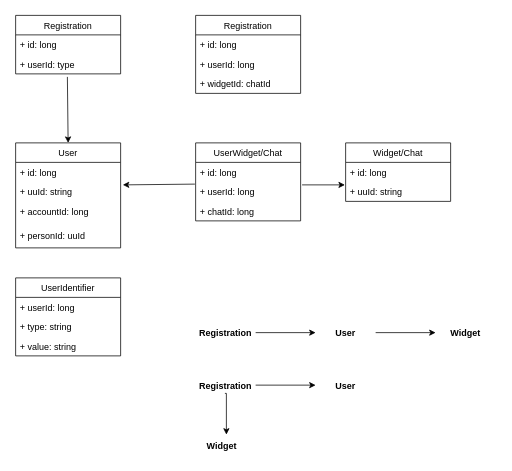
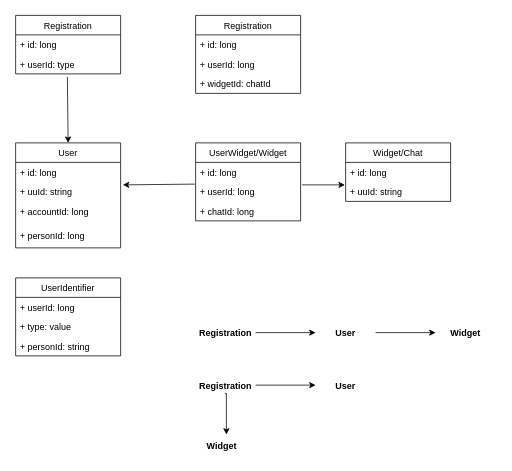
  <mxCell id="0" />
  <mxCell id="1" parent="0" />
  <mxCell id="2" value="User" style="swimlane;fontStyle=0;childLayout=stackLayout;horizontal=1;startSize=26;fillColor=none;horizontalStack=0;resizeParent=1;resizeParentMax=0;resizeLast=0;collapsible=1;marginBottom=0;" vertex="1" parent="1"><mxGeometry x="20" y="190" width="140" height="140" as="geometry" /></mxCell>
  <mxCell id="3" value="+ id: long" style="text;strokeColor=none;fillColor=none;align=left;verticalAlign=top;spacingLeft=4;spacingRight=4;overflow=hidden;rotatable=0;points=[[0,0.5],[1,0.5]];portConstraint=eastwest;" vertex="1" parent="2"><mxGeometry y="26" width="140" height="26" as="geometry" /></mxCell>
  <mxCell id="4" value="+ uuId: string" style="text;strokeColor=none;fillColor=none;align=left;verticalAlign=top;spacingLeft=4;spacingRight=4;overflow=hidden;rotatable=0;points=[[0,0.5],[1,0.5]];portConstraint=eastwest;" vertex="1" parent="2"><mxGeometry y="52" width="140" height="26" as="geometry" /></mxCell>
  <mxCell id="5" value="+ accountId: long" style="text;strokeColor=none;fillColor=none;align=left;verticalAlign=top;spacingLeft=4;spacingRight=4;overflow=hidden;rotatable=0;points=[[0,0.5],[1,0.5]];portConstraint=eastwest;" vertex="1" parent="2"><mxGeometry y="78" width="140" height="32" as="geometry" /></mxCell>
- <mxCell id="6" value="+ personId: uuId" style="text;strokeColor=none;fillColor=none;align=left;verticalAlign=top;spacingLeft=4;spacingRight=4;overflow=hidden;rotatable=0;points=[[0,0.5],[1,0.5]];portConstraint=eastwest;" vertex="1" parent="2"><mxGeometry y="110" width="140" height="30" as="geometry" /></mxCell>
- <mxCell id="7" value="UserWidget/Chat" style="swimlane;fontStyle=0;childLayout=stackLayout;horizontal=1;startSize=26;fillColor=none;horizontalStack=0;resizeParent=1;resizeParentMax=0;resizeLast=0;collapsible=1;marginBottom=0;" vertex="1" parent="1"><mxGeometry x="260" y="190" width="140" height="104" as="geometry" /></mxCell>
+ <mxCell id="6" value="+ personId: long" style="text;strokeColor=none;fillColor=none;align=left;verticalAlign=top;spacingLeft=4;spacingRight=4;overflow=hidden;rotatable=0;points=[[0,0.5],[1,0.5]];portConstraint=eastwest;" vertex="1" parent="2"><mxGeometry y="110" width="140" height="30" as="geometry" /></mxCell>
+ <mxCell id="7" value="UserWidget/Widget" style="swimlane;fontStyle=0;childLayout=stackLayout;horizontal=1;startSize=26;fillColor=none;horizontalStack=0;resizeParent=1;resizeParentMax=0;resizeLast=0;collapsible=1;marginBottom=0;" vertex="1" parent="1"><mxGeometry x="260" y="190" width="140" height="104" as="geometry" /></mxCell>
  <mxCell id="8" value="+ id: long" style="text;strokeColor=none;fillColor=none;align=left;verticalAlign=top;spacingLeft=4;spacingRight=4;overflow=hidden;rotatable=0;points=[[0,0.5],[1,0.5]];portConstraint=eastwest;" vertex="1" parent="7"><mxGeometry y="26" width="140" height="26" as="geometry" /></mxCell>
  <mxCell id="9" value="+ userId: long" style="text;strokeColor=none;fillColor=none;align=left;verticalAlign=top;spacingLeft=4;spacingRight=4;overflow=hidden;rotatable=0;points=[[0,0.5],[1,0.5]];portConstraint=eastwest;" vertex="1" parent="7"><mxGeometry y="52" width="140" height="26" as="geometry" /></mxCell>
  <mxCell id="10" value="+ chatId: long" style="text;strokeColor=none;fillColor=none;align=left;verticalAlign=top;spacingLeft=4;spacingRight=4;overflow=hidden;rotatable=0;points=[[0,0.5],[1,0.5]];portConstraint=eastwest;" vertex="1" parent="7"><mxGeometry y="78" width="140" height="26" as="geometry" /></mxCell>
  <mxCell id="11" value="Widget/Chat" style="swimlane;fontStyle=0;childLayout=stackLayout;horizontal=1;startSize=26;fillColor=none;horizontalStack=0;resizeParent=1;resizeParentMax=0;resizeLast=0;collapsible=1;marginBottom=0;" vertex="1" parent="1"><mxGeometry x="460" y="190" width="140" height="78" as="geometry" /></mxCell>
  <mxCell id="12" value="+ id: long" style="text;strokeColor=none;fillColor=none;align=left;verticalAlign=top;spacingLeft=4;spacingRight=4;overflow=hidden;rotatable=0;points=[[0,0.5],[1,0.5]];portConstraint=eastwest;" vertex="1" parent="11"><mxGeometry y="26" width="140" height="26" as="geometry" /></mxCell>
  <mxCell id="13" value="+ uuId: string" style="text;strokeColor=none;fillColor=none;align=left;verticalAlign=top;spacingLeft=4;spacingRight=4;overflow=hidden;rotatable=0;points=[[0,0.5],[1,0.5]];portConstraint=eastwest;" vertex="1" parent="11"><mxGeometry y="52" width="140" height="26" as="geometry" /></mxCell>
  <mxCell id="14" value="" style="endArrow=classic;html=1;entryX=1.021;entryY=0.154;entryDx=0;entryDy=0;entryPerimeter=0;exitX=-0.007;exitY=0.115;exitDx=0;exitDy=0;exitPerimeter=0;" edge="1" parent="1" source="9" target="4"><mxGeometry width="50" height="50" relative="1" as="geometry"><mxPoint x="250" y="246" as="sourcePoint" /><mxPoint x="390" y="200" as="targetPoint" /></mxGeometry></mxCell>
  <mxCell id="15" value="" style="endArrow=classic;html=1;exitX=1.014;exitY=0.154;exitDx=0;exitDy=0;exitPerimeter=0;entryX=-0.007;entryY=0.154;entryDx=0;entryDy=0;entryPerimeter=0;" edge="1" parent="1" source="9" target="13"><mxGeometry width="50" height="50" relative="1" as="geometry"><mxPoint x="340" y="250" as="sourcePoint" /><mxPoint x="457" y="260" as="targetPoint" /></mxGeometry></mxCell>
  <mxCell id="16" value="Registration" style="swimlane;fontStyle=0;childLayout=stackLayout;horizontal=1;startSize=26;fillColor=none;horizontalStack=0;resizeParent=1;resizeParentMax=0;resizeLast=0;collapsible=1;marginBottom=0;" vertex="1" parent="1"><mxGeometry x="20" y="20" width="140" height="78" as="geometry" /></mxCell>
  <mxCell id="17" value="+ id: long" style="text;strokeColor=none;fillColor=none;align=left;verticalAlign=top;spacingLeft=4;spacingRight=4;overflow=hidden;rotatable=0;points=[[0,0.5],[1,0.5]];portConstraint=eastwest;" vertex="1" parent="16"><mxGeometry y="26" width="140" height="26" as="geometry" /></mxCell>
  <mxCell id="18" value="+ userId: type" style="text;strokeColor=none;fillColor=none;align=left;verticalAlign=top;spacingLeft=4;spacingRight=4;overflow=hidden;rotatable=0;points=[[0,0.5],[1,0.5]];portConstraint=eastwest;" vertex="1" parent="16"><mxGeometry y="52" width="140" height="26" as="geometry" /></mxCell>
  <mxCell id="19" value="" style="endArrow=classic;html=1;entryX=0.5;entryY=0;entryDx=0;entryDy=0;exitX=0.493;exitY=1.154;exitDx=0;exitDy=0;exitPerimeter=0;" edge="1" parent="1" source="18" target="2"><mxGeometry width="50" height="50" relative="1" as="geometry"><mxPoint x="450" y="124" as="sourcePoint" /><mxPoint x="500" y="74" as="targetPoint" /></mxGeometry></mxCell>
  <mxCell id="20" value="Registration" style="swimlane;fontStyle=0;childLayout=stackLayout;horizontal=1;startSize=26;fillColor=none;horizontalStack=0;resizeParent=1;resizeParentMax=0;resizeLast=0;collapsible=1;marginBottom=0;" vertex="1" parent="1"><mxGeometry x="260" y="20" width="140" height="104" as="geometry"><mxRectangle x="120" y="160" width="100" height="26" as="alternateBounds" /></mxGeometry></mxCell>
  <mxCell id="21" value="+ id: long" style="text;strokeColor=none;fillColor=none;align=left;verticalAlign=top;spacingLeft=4;spacingRight=4;overflow=hidden;rotatable=0;points=[[0,0.5],[1,0.5]];portConstraint=eastwest;" vertex="1" parent="20"><mxGeometry y="26" width="140" height="26" as="geometry" /></mxCell>
  <mxCell id="22" value="+ userId: long" style="text;strokeColor=none;fillColor=none;align=left;verticalAlign=top;spacingLeft=4;spacingRight=4;overflow=hidden;rotatable=0;points=[[0,0.5],[1,0.5]];portConstraint=eastwest;" vertex="1" parent="20"><mxGeometry y="52" width="140" height="26" as="geometry" /></mxCell>
  <mxCell id="23" value="+ widgetId: chatId" style="text;strokeColor=none;fillColor=none;align=left;verticalAlign=top;spacingLeft=4;spacingRight=4;overflow=hidden;rotatable=0;points=[[0,0.5],[1,0.5]];portConstraint=eastwest;" vertex="1" parent="20"><mxGeometry y="78" width="140" height="26" as="geometry" /></mxCell>
  <mxCell id="24" value="UserIdentifier" style="swimlane;fontStyle=0;childLayout=stackLayout;horizontal=1;startSize=26;fillColor=none;horizontalStack=0;resizeParent=1;resizeParentMax=0;resizeLast=0;collapsible=1;marginBottom=0;" vertex="1" parent="1"><mxGeometry x="20" y="370" width="140" height="104" as="geometry" /></mxCell>
  <mxCell id="25" value="+ userId: long" style="text;strokeColor=none;fillColor=none;align=left;verticalAlign=top;spacingLeft=4;spacingRight=4;overflow=hidden;rotatable=0;points=[[0,0.5],[1,0.5]];portConstraint=eastwest;" vertex="1" parent="24"><mxGeometry y="26" width="140" height="26" as="geometry" /></mxCell>
- <mxCell id="26" value="+ type: string" style="text;strokeColor=none;fillColor=none;align=left;verticalAlign=top;spacingLeft=4;spacingRight=4;overflow=hidden;rotatable=0;points=[[0,0.5],[1,0.5]];portConstraint=eastwest;" vertex="1" parent="24"><mxGeometry y="52" width="140" height="26" as="geometry" /></mxCell>
- <mxCell id="27" value="+ value: string" style="text;strokeColor=none;fillColor=none;align=left;verticalAlign=top;spacingLeft=4;spacingRight=4;overflow=hidden;rotatable=0;points=[[0,0.5],[1,0.5]];portConstraint=eastwest;" vertex="1" parent="24"><mxGeometry y="78" width="140" height="26" as="geometry" /></mxCell>
+ <mxCell id="26" value="+ type: value" style="text;strokeColor=none;fillColor=none;align=left;verticalAlign=top;spacingLeft=4;spacingRight=4;overflow=hidden;rotatable=0;points=[[0,0.5],[1,0.5]];portConstraint=eastwest;" vertex="1" parent="24"><mxGeometry y="52" width="140" height="26" as="geometry" /></mxCell>
+ <mxCell id="27" value="+ personId: string" style="text;strokeColor=none;fillColor=none;align=left;verticalAlign=top;spacingLeft=4;spacingRight=4;overflow=hidden;rotatable=0;points=[[0,0.5],[1,0.5]];portConstraint=eastwest;" vertex="1" parent="24"><mxGeometry y="78" width="140" height="26" as="geometry" /></mxCell>
  <mxCell id="28" value="" style="edgeStyle=orthogonalEdgeStyle;rounded=0;orthogonalLoop=1;jettySize=auto;html=1;" edge="1" parent="1" source="29" target="31"><mxGeometry relative="1" as="geometry" /></mxCell>
  <mxCell id="29" value="Registration" style="text;align=center;fontStyle=1;verticalAlign=middle;spacingLeft=3;spacingRight=3;strokeColor=none;rotatable=0;points=[[0,0.5],[1,0.5]];portConstraint=eastwest;" vertex="1" parent="1"><mxGeometry x="260" y="430" width="80" height="26" as="geometry" /></mxCell>
  <mxCell id="30" value="" style="edgeStyle=orthogonalEdgeStyle;rounded=0;orthogonalLoop=1;jettySize=auto;html=1;" edge="1" parent="1" source="31" target="32"><mxGeometry relative="1" as="geometry" /></mxCell>
  <mxCell id="31" value="User" style="text;align=center;fontStyle=1;verticalAlign=middle;spacingLeft=3;spacingRight=3;strokeColor=none;rotatable=0;points=[[0,0.5],[1,0.5]];portConstraint=eastwest;" vertex="1" parent="1"><mxGeometry x="420" y="430" width="80" height="26" as="geometry" /></mxCell>
  <mxCell id="32" value="Widget" style="text;align=center;fontStyle=1;verticalAlign=middle;spacingLeft=3;spacingRight=3;strokeColor=none;rotatable=0;points=[[0,0.5],[1,0.5]];portConstraint=eastwest;" vertex="1" parent="1"><mxGeometry x="580" y="430" width="80" height="26" as="geometry" /></mxCell>
  <mxCell id="33" value="" style="edgeStyle=orthogonalEdgeStyle;rounded=0;orthogonalLoop=1;jettySize=auto;html=1;" edge="1" parent="1" source="35" target="36"><mxGeometry relative="1" as="geometry" /></mxCell>
  <mxCell id="34" value="" style="edgeStyle=orthogonalEdgeStyle;rounded=0;orthogonalLoop=1;jettySize=auto;html=1;entryX=0.543;entryY=-0.038;entryDx=0;entryDy=0;entryPerimeter=0;exitX=0.488;exitY=0.923;exitDx=0;exitDy=0;exitPerimeter=0;" edge="1" parent="1" source="35" target="37"><mxGeometry relative="1" as="geometry"><Array as="points"><mxPoint x="301" y="524" /></Array></mxGeometry></mxCell>
  <mxCell id="35" value="Registration" style="text;align=center;fontStyle=1;verticalAlign=middle;spacingLeft=3;spacingRight=3;strokeColor=none;rotatable=0;points=[[0,0.5],[1,0.5]];portConstraint=eastwest;" vertex="1" parent="1"><mxGeometry x="260" y="500" width="80" height="26" as="geometry" /></mxCell>
  <mxCell id="36" value="User" style="text;align=center;fontStyle=1;verticalAlign=middle;spacingLeft=3;spacingRight=3;strokeColor=none;rotatable=0;points=[[0,0.5],[1,0.5]];portConstraint=eastwest;" vertex="1" parent="1"><mxGeometry x="420" y="500" width="80" height="26" as="geometry" /></mxCell>
  <mxCell id="37" value="Widget" style="text;align=center;fontStyle=1;verticalAlign=middle;spacingLeft=3;spacingRight=3;strokeColor=none;rotatable=0;points=[[0,0.5],[1,0.5]];portConstraint=eastwest;" vertex="1" parent="1"><mxGeometry x="225" y="580" width="140" height="26" as="geometry" /></mxCell>
